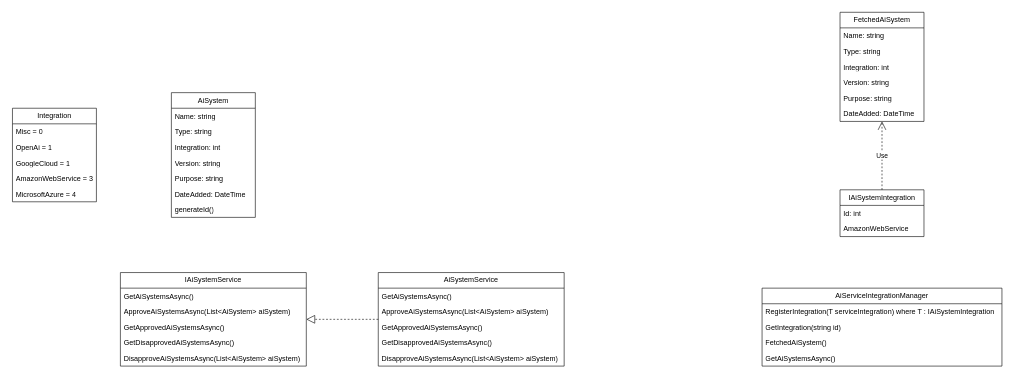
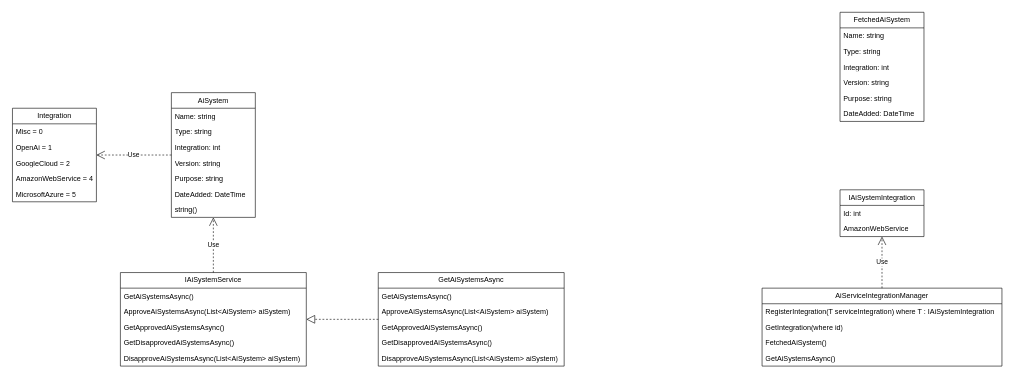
  <mxCell id="0" />
  <mxCell id="1" parent="0" />
  <mxCell id="2" value="AiSystem" style="swimlane;fontStyle=0;childLayout=stackLayout;horizontal=1;startSize=26;fillColor=none;horizontalStack=0;resizeParent=1;resizeParentMax=0;resizeLast=0;collapsible=1;marginBottom=0;whiteSpace=wrap;html=1;" vertex="1" parent="1"><mxGeometry x="285" y="154" width="140" height="208" as="geometry" /></mxCell>
  <mxCell id="3" value="Name: string" style="text;strokeColor=none;fillColor=none;align=left;verticalAlign=top;spacingLeft=4;spacingRight=4;overflow=hidden;rotatable=0;points=[[0,0.5],[1,0.5]];portConstraint=eastwest;whiteSpace=wrap;html=1;" vertex="1" parent="2"><mxGeometry y="26" width="140" height="26" as="geometry" /></mxCell>
  <mxCell id="4" value="Type: string" style="text;strokeColor=none;fillColor=none;align=left;verticalAlign=top;spacingLeft=4;spacingRight=4;overflow=hidden;rotatable=0;points=[[0,0.5],[1,0.5]];portConstraint=eastwest;whiteSpace=wrap;html=1;" vertex="1" parent="2"><mxGeometry y="52" width="140" height="26" as="geometry" /></mxCell>
  <mxCell id="5" value="Integration: int" style="text;strokeColor=none;fillColor=none;align=left;verticalAlign=top;spacingLeft=4;spacingRight=4;overflow=hidden;rotatable=0;points=[[0,0.5],[1,0.5]];portConstraint=eastwest;whiteSpace=wrap;html=1;" vertex="1" parent="2"><mxGeometry y="78" width="140" height="26" as="geometry" /></mxCell>
  <mxCell id="6" value="Version: string" style="text;strokeColor=none;fillColor=none;align=left;verticalAlign=top;spacingLeft=4;spacingRight=4;overflow=hidden;rotatable=0;points=[[0,0.5],[1,0.5]];portConstraint=eastwest;whiteSpace=wrap;html=1;" vertex="1" parent="2"><mxGeometry y="104" width="140" height="26" as="geometry" /></mxCell>
  <mxCell id="7" value="Purpose: string" style="text;strokeColor=none;fillColor=none;align=left;verticalAlign=top;spacingLeft=4;spacingRight=4;overflow=hidden;rotatable=0;points=[[0,0.5],[1,0.5]];portConstraint=eastwest;whiteSpace=wrap;html=1;" vertex="1" parent="2"><mxGeometry y="130" width="140" height="26" as="geometry" /></mxCell>
  <mxCell id="8" value="DateAdded: DateTime" style="text;strokeColor=none;fillColor=none;align=left;verticalAlign=top;spacingLeft=4;spacingRight=4;overflow=hidden;rotatable=0;points=[[0,0.5],[1,0.5]];portConstraint=eastwest;whiteSpace=wrap;html=1;" vertex="1" parent="2"><mxGeometry y="156" width="140" height="26" as="geometry" /></mxCell>
- <mxCell id="9" value="generateId()" style="text;strokeColor=none;fillColor=none;align=left;verticalAlign=top;spacingLeft=4;spacingRight=4;overflow=hidden;rotatable=0;points=[[0,0.5],[1,0.5]];portConstraint=eastwest;whiteSpace=wrap;html=1;" vertex="1" parent="2"><mxGeometry y="182" width="140" height="26" as="geometry" /></mxCell>
+ <mxCell id="9" value="string()" style="text;strokeColor=none;fillColor=none;align=left;verticalAlign=top;spacingLeft=4;spacingRight=4;overflow=hidden;rotatable=0;points=[[0,0.5],[1,0.5]];portConstraint=eastwest;whiteSpace=wrap;html=1;" vertex="1" parent="2"><mxGeometry y="182" width="140" height="26" as="geometry" /></mxCell>
  <mxCell id="10" value="Integration" style="swimlane;fontStyle=0;childLayout=stackLayout;horizontal=1;startSize=26;fillColor=none;horizontalStack=0;resizeParent=1;resizeParentMax=0;resizeLast=0;collapsible=1;marginBottom=0;whiteSpace=wrap;html=1;" vertex="1" parent="1"><mxGeometry x="20" y="180" width="140" height="156" as="geometry" /></mxCell>
  <mxCell id="11" value="Misc = 0" style="text;strokeColor=none;fillColor=none;align=left;verticalAlign=top;spacingLeft=4;spacingRight=4;overflow=hidden;rotatable=0;points=[[0,0.5],[1,0.5]];portConstraint=eastwest;whiteSpace=wrap;html=1;" vertex="1" parent="10"><mxGeometry y="26" width="140" height="26" as="geometry" /></mxCell>
  <mxCell id="12" value="OpenAi = 1" style="text;strokeColor=none;fillColor=none;align=left;verticalAlign=top;spacingLeft=4;spacingRight=4;overflow=hidden;rotatable=0;points=[[0,0.5],[1,0.5]];portConstraint=eastwest;whiteSpace=wrap;html=1;" vertex="1" parent="10"><mxGeometry y="52" width="140" height="26" as="geometry" /></mxCell>
- <mxCell id="13" value="GoogleCloud = 1" style="text;strokeColor=none;fillColor=none;align=left;verticalAlign=top;spacingLeft=4;spacingRight=4;overflow=hidden;rotatable=0;points=[[0,0.5],[1,0.5]];portConstraint=eastwest;whiteSpace=wrap;html=1;" vertex="1" parent="10"><mxGeometry y="78" width="140" height="26" as="geometry" /></mxCell>
- <mxCell id="14" value="AmazonWebService = 3" style="text;strokeColor=none;fillColor=none;align=left;verticalAlign=top;spacingLeft=4;spacingRight=4;overflow=hidden;rotatable=0;points=[[0,0.5],[1,0.5]];portConstraint=eastwest;whiteSpace=wrap;html=1;" vertex="1" parent="10"><mxGeometry y="104" width="140" height="26" as="geometry" /></mxCell>
- <mxCell id="15" value="MicrosoftAzure = 4" style="text;strokeColor=none;fillColor=none;align=left;verticalAlign=top;spacingLeft=4;spacingRight=4;overflow=hidden;rotatable=0;points=[[0,0.5],[1,0.5]];portConstraint=eastwest;whiteSpace=wrap;html=1;" vertex="1" parent="10"><mxGeometry y="130" width="140" height="26" as="geometry" /></mxCell>
+ <mxCell id="13" value="GoogleCloud = 2" style="text;strokeColor=none;fillColor=none;align=left;verticalAlign=top;spacingLeft=4;spacingRight=4;overflow=hidden;rotatable=0;points=[[0,0.5],[1,0.5]];portConstraint=eastwest;whiteSpace=wrap;html=1;" vertex="1" parent="10"><mxGeometry y="78" width="140" height="26" as="geometry" /></mxCell>
+ <mxCell id="14" value="AmazonWebService = 4" style="text;strokeColor=none;fillColor=none;align=left;verticalAlign=top;spacingLeft=4;spacingRight=4;overflow=hidden;rotatable=0;points=[[0,0.5],[1,0.5]];portConstraint=eastwest;whiteSpace=wrap;html=1;" vertex="1" parent="10"><mxGeometry y="104" width="140" height="26" as="geometry" /></mxCell>
+ <mxCell id="15" value="MicrosoftAzure = 5" style="text;strokeColor=none;fillColor=none;align=left;verticalAlign=top;spacingLeft=4;spacingRight=4;overflow=hidden;rotatable=0;points=[[0,0.5],[1,0.5]];portConstraint=eastwest;whiteSpace=wrap;html=1;" vertex="1" parent="10"><mxGeometry y="130" width="140" height="26" as="geometry" /></mxCell>
  <mxCell id="16" value="IAiSystemService" style="swimlane;fontStyle=0;childLayout=stackLayout;horizontal=1;startSize=26;fillColor=none;horizontalStack=0;resizeParent=1;resizeParentMax=0;resizeLast=0;collapsible=1;marginBottom=0;whiteSpace=wrap;html=1;" vertex="1" parent="1"><mxGeometry x="200" y="454" width="310" height="156" as="geometry" /></mxCell>
  <mxCell id="17" value="GetAiSystemsAsync()" style="text;strokeColor=none;fillColor=none;align=left;verticalAlign=top;spacingLeft=4;spacingRight=4;overflow=hidden;rotatable=0;points=[[0,0.5],[1,0.5]];portConstraint=eastwest;whiteSpace=wrap;html=1;" vertex="1" parent="16"><mxGeometry y="26" width="310" height="26" as="geometry" /></mxCell>
  <mxCell id="18" value="ApproveAiSystemsAsync(List&amp;lt;AiSystem&amp;gt; aiSystem)" style="text;strokeColor=none;fillColor=none;align=left;verticalAlign=top;spacingLeft=4;spacingRight=4;overflow=hidden;rotatable=0;points=[[0,0.5],[1,0.5]];portConstraint=eastwest;whiteSpace=wrap;html=1;" vertex="1" parent="16"><mxGeometry y="52" width="310" height="26" as="geometry" /></mxCell>
  <mxCell id="19" value="GetApprovedAiSystemsAsync()" style="text;strokeColor=none;fillColor=none;align=left;verticalAlign=top;spacingLeft=4;spacingRight=4;overflow=hidden;rotatable=0;points=[[0,0.5],[1,0.5]];portConstraint=eastwest;whiteSpace=wrap;html=1;" vertex="1" parent="16"><mxGeometry y="78" width="310" height="26" as="geometry" /></mxCell>
  <mxCell id="20" value="GetDisapprovedAiSystemsAsync()" style="text;strokeColor=none;fillColor=none;align=left;verticalAlign=top;spacingLeft=4;spacingRight=4;overflow=hidden;rotatable=0;points=[[0,0.5],[1,0.5]];portConstraint=eastwest;whiteSpace=wrap;html=1;" vertex="1" parent="16"><mxGeometry y="104" width="310" height="26" as="geometry" /></mxCell>
  <mxCell id="21" value="DisapproveAiSystemsAsync(List&amp;lt;AiSystem&amp;gt; aiSystem)" style="text;strokeColor=none;fillColor=none;align=left;verticalAlign=top;spacingLeft=4;spacingRight=4;overflow=hidden;rotatable=0;points=[[0,0.5],[1,0.5]];portConstraint=eastwest;whiteSpace=wrap;html=1;" vertex="1" parent="16"><mxGeometry y="130" width="310" height="26" as="geometry" /></mxCell>
- <mxCell id="22" value="AiSystemService" style="swimlane;fontStyle=0;childLayout=stackLayout;horizontal=1;startSize=26;fillColor=none;horizontalStack=0;resizeParent=1;resizeParentMax=0;resizeLast=0;collapsible=1;marginBottom=0;whiteSpace=wrap;html=1;" vertex="1" parent="1"><mxGeometry x="630" y="454" width="310" height="156" as="geometry" /></mxCell>
+ <mxCell id="22" value="GetAiSystemsAsync" style="swimlane;fontStyle=0;childLayout=stackLayout;horizontal=1;startSize=26;fillColor=none;horizontalStack=0;resizeParent=1;resizeParentMax=0;resizeLast=0;collapsible=1;marginBottom=0;whiteSpace=wrap;html=1;" vertex="1" parent="1"><mxGeometry x="630" y="454" width="310" height="156" as="geometry" /></mxCell>
  <mxCell id="23" value="GetAiSystemsAsync()" style="text;strokeColor=none;fillColor=none;align=left;verticalAlign=top;spacingLeft=4;spacingRight=4;overflow=hidden;rotatable=0;points=[[0,0.5],[1,0.5]];portConstraint=eastwest;whiteSpace=wrap;html=1;" vertex="1" parent="22"><mxGeometry y="26" width="310" height="26" as="geometry" /></mxCell>
  <mxCell id="24" value="ApproveAiSystemsAsync(List&amp;lt;AiSystem&amp;gt; aiSystem)" style="text;strokeColor=none;fillColor=none;align=left;verticalAlign=top;spacingLeft=4;spacingRight=4;overflow=hidden;rotatable=0;points=[[0,0.5],[1,0.5]];portConstraint=eastwest;whiteSpace=wrap;html=1;" vertex="1" parent="22"><mxGeometry y="52" width="310" height="26" as="geometry" /></mxCell>
  <mxCell id="25" value="GetApprovedAiSystemsAsync()" style="text;strokeColor=none;fillColor=none;align=left;verticalAlign=top;spacingLeft=4;spacingRight=4;overflow=hidden;rotatable=0;points=[[0,0.5],[1,0.5]];portConstraint=eastwest;whiteSpace=wrap;html=1;" vertex="1" parent="22"><mxGeometry y="78" width="310" height="26" as="geometry" /></mxCell>
  <mxCell id="26" value="GetDisapprovedAiSystemsAsync()" style="text;strokeColor=none;fillColor=none;align=left;verticalAlign=top;spacingLeft=4;spacingRight=4;overflow=hidden;rotatable=0;points=[[0,0.5],[1,0.5]];portConstraint=eastwest;whiteSpace=wrap;html=1;" vertex="1" parent="22"><mxGeometry y="104" width="310" height="26" as="geometry" /></mxCell>
  <mxCell id="27" value="DisapproveAiSystemsAsync(List&amp;lt;AiSystem&amp;gt; aiSystem)" style="text;strokeColor=none;fillColor=none;align=left;verticalAlign=top;spacingLeft=4;spacingRight=4;overflow=hidden;rotatable=0;points=[[0,0.5],[1,0.5]];portConstraint=eastwest;whiteSpace=wrap;html=1;" vertex="1" parent="22"><mxGeometry y="130" width="310" height="26" as="geometry" /></mxCell>
  <mxCell id="28" value="" style="endArrow=block;dashed=1;endFill=0;endSize=12;html=1;rounded=0;" edge="1" parent="1" source="22" target="16"><mxGeometry width="160" relative="1" as="geometry"><mxPoint x="500" y="684" as="sourcePoint" /><mxPoint x="660" y="684" as="targetPoint" /></mxGeometry></mxCell>
+ <mxCell id="29" value="Use" style="endArrow=open;endSize=12;dashed=1;html=1;rounded=0;" edge="1" parent="1" source="16" target="2"><mxGeometry width="160" relative="1" as="geometry"><mxPoint x="510" y="344" as="sourcePoint" /><mxPoint x="670" y="344" as="targetPoint" /></mxGeometry></mxCell>
+ <mxCell id="30" value="Use" style="endArrow=open;endSize=12;dashed=1;html=1;rounded=0;" edge="1" parent="1" source="2" target="10"><mxGeometry width="160" relative="1" as="geometry"><mxPoint x="510" y="234" as="sourcePoint" /><mxPoint x="670" y="234" as="targetPoint" /></mxGeometry></mxCell>
  <mxCell id="31" value="FetchedAiSystem" style="swimlane;fontStyle=0;childLayout=stackLayout;horizontal=1;startSize=26;fillColor=none;horizontalStack=0;resizeParent=1;resizeParentMax=0;resizeLast=0;collapsible=1;marginBottom=0;whiteSpace=wrap;html=1;" vertex="1" parent="1"><mxGeometry x="1400" y="20" width="140" height="182" as="geometry" /></mxCell>
  <mxCell id="32" value="Name: string" style="text;strokeColor=none;fillColor=none;align=left;verticalAlign=top;spacingLeft=4;spacingRight=4;overflow=hidden;rotatable=0;points=[[0,0.5],[1,0.5]];portConstraint=eastwest;whiteSpace=wrap;html=1;" vertex="1" parent="31"><mxGeometry y="26" width="140" height="26" as="geometry" /></mxCell>
  <mxCell id="33" value="Type: string" style="text;strokeColor=none;fillColor=none;align=left;verticalAlign=top;spacingLeft=4;spacingRight=4;overflow=hidden;rotatable=0;points=[[0,0.5],[1,0.5]];portConstraint=eastwest;whiteSpace=wrap;html=1;" vertex="1" parent="31"><mxGeometry y="52" width="140" height="26" as="geometry" /></mxCell>
  <mxCell id="34" value="Integration: int" style="text;strokeColor=none;fillColor=none;align=left;verticalAlign=top;spacingLeft=4;spacingRight=4;overflow=hidden;rotatable=0;points=[[0,0.5],[1,0.5]];portConstraint=eastwest;whiteSpace=wrap;html=1;" vertex="1" parent="31"><mxGeometry y="78" width="140" height="26" as="geometry" /></mxCell>
  <mxCell id="35" value="Version: string" style="text;strokeColor=none;fillColor=none;align=left;verticalAlign=top;spacingLeft=4;spacingRight=4;overflow=hidden;rotatable=0;points=[[0,0.5],[1,0.5]];portConstraint=eastwest;whiteSpace=wrap;html=1;" vertex="1" parent="31"><mxGeometry y="104" width="140" height="26" as="geometry" /></mxCell>
  <mxCell id="36" value="Purpose: string" style="text;strokeColor=none;fillColor=none;align=left;verticalAlign=top;spacingLeft=4;spacingRight=4;overflow=hidden;rotatable=0;points=[[0,0.5],[1,0.5]];portConstraint=eastwest;whiteSpace=wrap;html=1;" vertex="1" parent="31"><mxGeometry y="130" width="140" height="26" as="geometry" /></mxCell>
  <mxCell id="37" value="DateAdded: DateTime" style="text;strokeColor=none;fillColor=none;align=left;verticalAlign=top;spacingLeft=4;spacingRight=4;overflow=hidden;rotatable=0;points=[[0,0.5],[1,0.5]];portConstraint=eastwest;whiteSpace=wrap;html=1;" vertex="1" parent="31"><mxGeometry y="156" width="140" height="26" as="geometry" /></mxCell>
  <mxCell id="38" value="IAiSystemIntegration" style="swimlane;fontStyle=0;childLayout=stackLayout;horizontal=1;startSize=26;fillColor=none;horizontalStack=0;resizeParent=1;resizeParentMax=0;resizeLast=0;collapsible=1;marginBottom=0;whiteSpace=wrap;html=1;" vertex="1" parent="1"><mxGeometry x="1400" y="316" width="140" height="78" as="geometry" /></mxCell>
  <mxCell id="39" value="Id: int" style="text;strokeColor=none;fillColor=none;align=left;verticalAlign=top;spacingLeft=4;spacingRight=4;overflow=hidden;rotatable=0;points=[[0,0.5],[1,0.5]];portConstraint=eastwest;whiteSpace=wrap;html=1;" vertex="1" parent="38"><mxGeometry y="26" width="140" height="26" as="geometry" /></mxCell>
  <mxCell id="40" value="AmazonWebService" style="text;strokeColor=none;fillColor=none;align=left;verticalAlign=top;spacingLeft=4;spacingRight=4;overflow=hidden;rotatable=0;points=[[0,0.5],[1,0.5]];portConstraint=eastwest;whiteSpace=wrap;html=1;" vertex="1" parent="38"><mxGeometry y="52" width="140" height="26" as="geometry" /></mxCell>
  <mxCell id="41" value="AiServiceIntegrationManager" style="swimlane;fontStyle=0;childLayout=stackLayout;horizontal=1;startSize=26;fillColor=none;horizontalStack=0;resizeParent=1;resizeParentMax=0;resizeLast=0;collapsible=1;marginBottom=0;whiteSpace=wrap;html=1;" vertex="1" parent="1"><mxGeometry x="1270" y="480" width="400" height="130" as="geometry" /></mxCell>
  <mxCell id="42" value="RegisterIntegration(T serviceIntegration) where T : IAiSystemIntegration" style="text;strokeColor=none;fillColor=none;align=left;verticalAlign=top;spacingLeft=4;spacingRight=4;overflow=hidden;rotatable=0;points=[[0,0.5],[1,0.5]];portConstraint=eastwest;whiteSpace=wrap;html=1;" vertex="1" parent="41"><mxGeometry y="26" width="400" height="26" as="geometry" /></mxCell>
- <mxCell id="43" value="GetIntegration(string id)" style="text;strokeColor=none;fillColor=none;align=left;verticalAlign=top;spacingLeft=4;spacingRight=4;overflow=hidden;rotatable=0;points=[[0,0.5],[1,0.5]];portConstraint=eastwest;whiteSpace=wrap;html=1;" vertex="1" parent="41"><mxGeometry y="52" width="400" height="26" as="geometry" /></mxCell>
+ <mxCell id="43" value="GetIntegration(where id)" style="text;strokeColor=none;fillColor=none;align=left;verticalAlign=top;spacingLeft=4;spacingRight=4;overflow=hidden;rotatable=0;points=[[0,0.5],[1,0.5]];portConstraint=eastwest;whiteSpace=wrap;html=1;" vertex="1" parent="41"><mxGeometry y="52" width="400" height="26" as="geometry" /></mxCell>
  <mxCell id="44" value="FetchedAiSystem()" style="text;strokeColor=none;fillColor=none;align=left;verticalAlign=top;spacingLeft=4;spacingRight=4;overflow=hidden;rotatable=0;points=[[0,0.5],[1,0.5]];portConstraint=eastwest;whiteSpace=wrap;html=1;" vertex="1" parent="41"><mxGeometry y="78" width="400" height="26" as="geometry" /></mxCell>
  <mxCell id="45" value="GetAiSystemsAsync()" style="text;strokeColor=none;fillColor=none;align=left;verticalAlign=top;spacingLeft=4;spacingRight=4;overflow=hidden;rotatable=0;points=[[0,0.5],[1,0.5]];portConstraint=eastwest;whiteSpace=wrap;html=1;" vertex="1" parent="41"><mxGeometry y="104" width="400" height="26" as="geometry" /></mxCell>
- <mxCell id="47" value="Use" style="endArrow=open;endSize=12;dashed=1;html=1;rounded=0;" edge="1" parent="1" source="38" target="31"><mxGeometry width="160" relative="1" as="geometry"><mxPoint x="1420" y="264" as="sourcePoint" /><mxPoint x="1580" y="264" as="targetPoint" /></mxGeometry></mxCell>
+ <mxCell id="46" value="Use" style="endArrow=open;endSize=12;dashed=1;html=1;rounded=0;" edge="1" parent="1" source="41" target="38"><mxGeometry width="160" relative="1" as="geometry"><mxPoint x="1790" y="610" as="sourcePoint" /><mxPoint x="1950" y="610" as="targetPoint" /></mxGeometry></mxCell>
